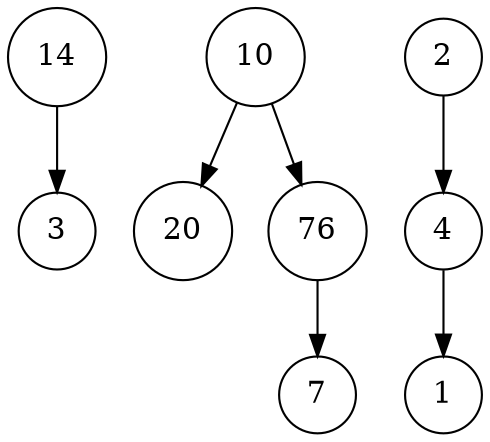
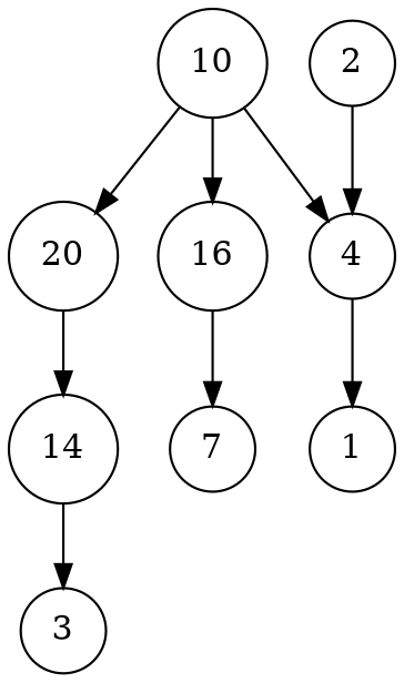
  digraph {
    node [shape=circle]
    n1 [label=14]
    20
    10
    4
-   16 [label=76]
+   16
    3
    1
    7
    2
    n1 -> 3
+   20 -> n1
    10 -> 20
+   10 -> 4
    10 -> 16
    4 -> 1
    16 -> 7
    2 -> 4
  }
